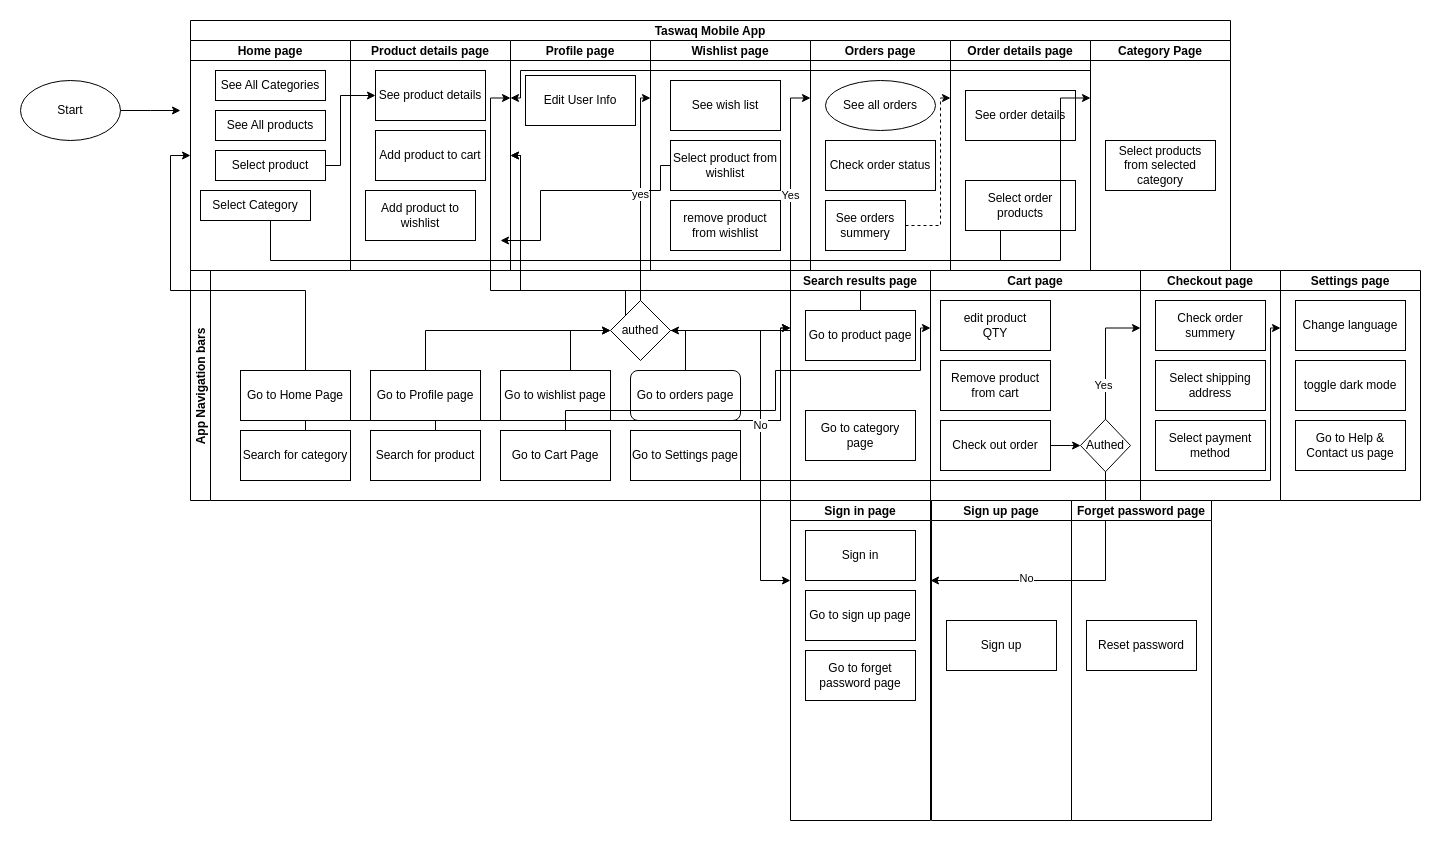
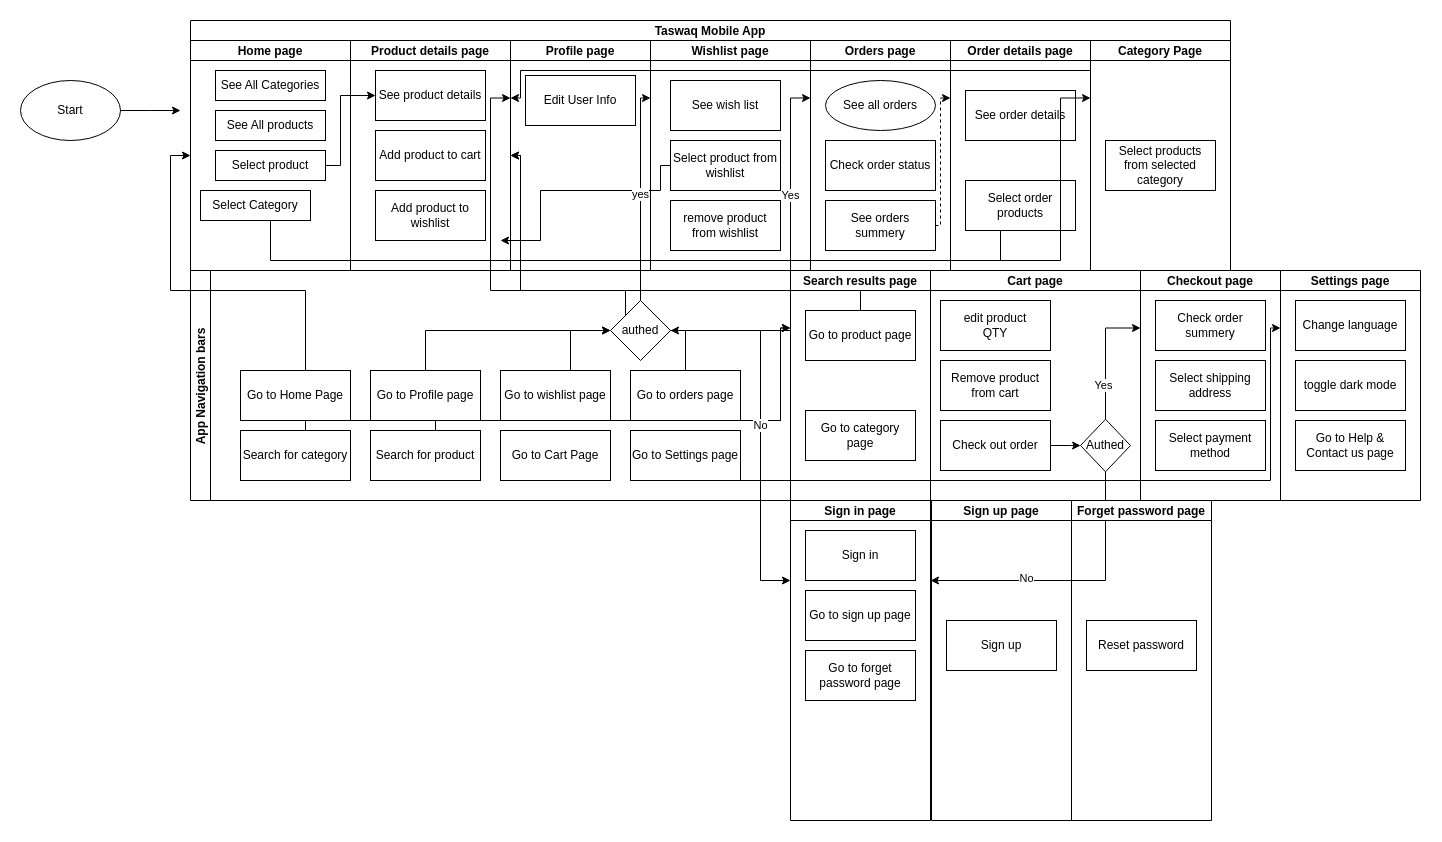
  <mxCell id="0" />
  <mxCell id="1" parent="0" />
  <mxCell id="2" value="Taswaq Mobile App" style="swimlane;childLayout=stackLayout;resizeParent=1;resizeParentMax=0;startSize=20;" vertex="1" parent="1"><mxGeometry x="190" y="20" width="1040" height="250" as="geometry" /></mxCell>
  <mxCell id="3" value="Home page" style="swimlane;startSize=20;" vertex="1" parent="2"><mxGeometry y="20" width="160" height="230" as="geometry" /></mxCell>
  <mxCell id="4" value="See All products" style="rounded=0;whiteSpace=wrap;html=1;" vertex="1" parent="3"><mxGeometry x="25" y="70" width="110" height="30" as="geometry" /></mxCell>
  <mxCell id="5" value="See All Categories" style="rounded=0;whiteSpace=wrap;html=1;" vertex="1" parent="3"><mxGeometry x="25" y="30" width="110" height="30" as="geometry" /></mxCell>
  <mxCell id="6" value="Select product" style="rounded=0;whiteSpace=wrap;html=1;" vertex="1" parent="3"><mxGeometry x="25" y="110" width="110" height="30" as="geometry" /></mxCell>
  <mxCell id="7" value="Select Category" style="rounded=0;whiteSpace=wrap;html=1;" vertex="1" parent="3"><mxGeometry x="10" y="150" width="110" height="30" as="geometry" /></mxCell>
  <mxCell id="8" value="Product details page" style="swimlane;startSize=20;" vertex="1" parent="2"><mxGeometry x="160" y="20" width="160" height="230" as="geometry" /></mxCell>
  <mxCell id="9" value="See product details" style="rounded=0;whiteSpace=wrap;html=1;" vertex="1" parent="8"><mxGeometry x="25" y="30" width="110" height="50" as="geometry" /></mxCell>
  <mxCell id="10" value="Add product to cart" style="rounded=0;whiteSpace=wrap;html=1;" vertex="1" parent="8"><mxGeometry x="25" y="90" width="110" height="50" as="geometry" /></mxCell>
- <mxCell id="11" value="Add product to wishlist" style="rounded=0;whiteSpace=wrap;html=1;" vertex="1" parent="8"><mxGeometry x="15" y="150" width="110" height="50" as="geometry" /></mxCell>
+ <mxCell id="11" value="Add product to wishlist" style="rounded=0;whiteSpace=wrap;html=1;" vertex="1" parent="8"><mxGeometry x="25" y="150" width="110" height="50" as="geometry" /></mxCell>
  <mxCell id="12" value="Profile page" style="swimlane;startSize=20;" vertex="1" parent="2"><mxGeometry x="320" y="20" width="140" height="230" as="geometry" /></mxCell>
  <mxCell id="13" value="Edit User Info" style="rounded=0;whiteSpace=wrap;html=1;" vertex="1" parent="12"><mxGeometry x="15" y="35" width="110" height="50" as="geometry" /></mxCell>
  <mxCell id="14" value="Wishlist page" style="swimlane;startSize=20;" vertex="1" parent="2"><mxGeometry x="460" y="20" width="160" height="230" as="geometry" /></mxCell>
  <mxCell id="15" value="See wish list" style="rounded=0;whiteSpace=wrap;html=1;" vertex="1" parent="14"><mxGeometry x="20" y="40" width="110" height="50" as="geometry" /></mxCell>
  <mxCell id="16" value="Select product from wishlist" style="rounded=0;whiteSpace=wrap;html=1;" vertex="1" parent="14"><mxGeometry x="20" y="100" width="110" height="50" as="geometry" /></mxCell>
  <mxCell id="17" value="remove product from wishlist" style="rounded=0;whiteSpace=wrap;html=1;" vertex="1" parent="14"><mxGeometry x="20" y="160" width="110" height="50" as="geometry" /></mxCell>
  <mxCell id="18" value="Orders page" style="swimlane;startSize=20;" vertex="1" parent="2"><mxGeometry x="620" y="20" width="140" height="230" as="geometry" /></mxCell>
  <mxCell id="19" value="See all orders" style="ellipse;whiteSpace=wrap;html=1;" vertex="1" parent="18"><mxGeometry x="15" y="40" width="110" height="50" as="geometry" /></mxCell>
  <mxCell id="20" value="Check order status" style="rounded=0;whiteSpace=wrap;html=1;" vertex="1" parent="18"><mxGeometry x="15" y="100" width="110" height="50" as="geometry" /></mxCell>
- <mxCell id="21" value="See orders summery" style="rounded=0;whiteSpace=wrap;html=1;" vertex="1" parent="18"><mxGeometry x="15" y="160" width="80" height="50" as="geometry" /></mxCell>
+ <mxCell id="21" value="See orders summery" style="rounded=0;whiteSpace=wrap;html=1;" vertex="1" parent="18"><mxGeometry x="15" y="160" width="110" height="50" as="geometry" /></mxCell>
  <mxCell id="22" value="Order details page" style="swimlane;startSize=20;" vertex="1" parent="2"><mxGeometry x="760" y="20" width="140" height="230" as="geometry" /></mxCell>
  <mxCell id="23" value="See order details" style="rounded=0;whiteSpace=wrap;html=1;" vertex="1" parent="22"><mxGeometry x="15" y="50" width="110" height="50" as="geometry" /></mxCell>
  <mxCell id="24" value="Select order products" style="rounded=0;whiteSpace=wrap;html=1;" vertex="1" parent="22"><mxGeometry x="15" y="140" width="110" height="50" as="geometry" /></mxCell>
  <mxCell id="25" style="edgeStyle=orthogonalEdgeStyle;rounded=0;orthogonalLoop=1;jettySize=auto;html=1;entryX=0;entryY=0.5;entryDx=0;entryDy=0;exitX=1;exitY=0.5;exitDx=0;exitDy=0;" edge="1" parent="2" source="6" target="9"><mxGeometry relative="1" as="geometry"><Array as="points"><mxPoint x="150" y="145" /><mxPoint x="150" y="75" /></Array></mxGeometry></mxCell>
  <mxCell id="26" style="edgeStyle=orthogonalEdgeStyle;rounded=0;orthogonalLoop=1;jettySize=auto;html=1;exitX=0;exitY=0.5;exitDx=0;exitDy=0;" edge="1" parent="2" source="16"><mxGeometry relative="1" as="geometry"><mxPoint x="310" y="220" as="targetPoint" /><Array as="points"><mxPoint x="470" y="145" /><mxPoint x="470" y="170" /><mxPoint x="350" y="170" /><mxPoint x="350" y="220" /></Array></mxGeometry></mxCell>
  <mxCell id="27" style="edgeStyle=orthogonalEdgeStyle;rounded=0;orthogonalLoop=1;jettySize=auto;html=1;entryX=0;entryY=0.5;entryDx=0;entryDy=0;" edge="1" parent="2" source="24" target="12"><mxGeometry relative="1" as="geometry"><Array as="points"><mxPoint x="810" y="240" /><mxPoint x="330" y="240" /><mxPoint x="330" y="135" /></Array></mxGeometry></mxCell>
  <mxCell id="28" style="edgeStyle=orthogonalEdgeStyle;rounded=0;orthogonalLoop=1;jettySize=auto;html=1;entryX=0;entryY=0.25;entryDx=0;entryDy=0;dashed=1;" edge="1" parent="2" source="21" target="22"><mxGeometry relative="1" as="geometry"><Array as="points"><mxPoint x="750" y="205" /><mxPoint x="750" y="78" /></Array></mxGeometry></mxCell>
  <mxCell id="29" style="edgeStyle=orthogonalEdgeStyle;rounded=0;orthogonalLoop=1;jettySize=auto;html=1;entryX=0;entryY=0.25;entryDx=0;entryDy=0;" edge="1" parent="2" source="30" target="12"><mxGeometry relative="1" as="geometry"><Array as="points"><mxPoint x="330" y="50" /><mxPoint x="330" y="78" /></Array></mxGeometry></mxCell>
  <mxCell id="30" value="Category Page" style="swimlane;startSize=20;" vertex="1" parent="2"><mxGeometry x="900" y="20" width="140" height="230" as="geometry" /></mxCell>
  <mxCell id="31" value="Select products from selected category" style="rounded=0;whiteSpace=wrap;html=1;" vertex="1" parent="30"><mxGeometry x="15" y="100" width="110" height="50" as="geometry" /></mxCell>
  <mxCell id="32" style="edgeStyle=orthogonalEdgeStyle;rounded=0;orthogonalLoop=1;jettySize=auto;html=1;entryX=0;entryY=0.25;entryDx=0;entryDy=0;" edge="1" parent="2" source="7" target="30"><mxGeometry relative="1" as="geometry"><Array as="points"><mxPoint x="80" y="240" /><mxPoint x="870" y="240" /><mxPoint x="870" y="78" /></Array></mxGeometry></mxCell>
  <mxCell id="33" style="edgeStyle=orthogonalEdgeStyle;rounded=0;orthogonalLoop=1;jettySize=auto;html=1;" edge="1" parent="1" source="34"><mxGeometry relative="1" as="geometry"><mxPoint x="180" y="110" as="targetPoint" /></mxGeometry></mxCell>
  <mxCell id="34" value="Start" style="ellipse;whiteSpace=wrap;html=1;" vertex="1" parent="1"><mxGeometry x="20" y="80" width="100" height="60" as="geometry" /></mxCell>
  <mxCell id="35" value="App Navigation bars" style="swimlane;startSize=20;horizontal=0;" vertex="1" parent="1"><mxGeometry x="190" y="270" width="600" height="230" as="geometry" /></mxCell>
  <mxCell id="36" value="Go to Cart Page" style="rounded=0;whiteSpace=wrap;html=1;" vertex="1" parent="35"><mxGeometry x="310" y="160" width="110" height="50" as="geometry" /></mxCell>
  <mxCell id="37" style="edgeStyle=orthogonalEdgeStyle;rounded=0;orthogonalLoop=1;jettySize=auto;html=1;entryX=0;entryY=0.5;entryDx=0;entryDy=0;" edge="1" parent="35" source="38" target="46"><mxGeometry relative="1" as="geometry"><Array as="points"><mxPoint x="235" y="60" /></Array></mxGeometry></mxCell>
  <mxCell id="38" value="Go to Profile page" style="rounded=0;whiteSpace=wrap;html=1;" vertex="1" parent="35"><mxGeometry x="180" y="100" width="110" height="50" as="geometry" /></mxCell>
  <mxCell id="39" value="Search for product" style="rounded=0;whiteSpace=wrap;html=1;" vertex="1" parent="35"><mxGeometry x="180" y="160" width="110" height="50" as="geometry" /></mxCell>
  <mxCell id="40" value="Search for category" style="rounded=0;whiteSpace=wrap;html=1;" vertex="1" parent="35"><mxGeometry x="50" y="160" width="110" height="50" as="geometry" /></mxCell>
  <mxCell id="41" value="Go to Home Page" style="rounded=0;whiteSpace=wrap;html=1;" vertex="1" parent="35"><mxGeometry x="50" y="100" width="110" height="50" as="geometry" /></mxCell>
  <mxCell id="42" value="Go to wishlist page" style="rounded=0;whiteSpace=wrap;html=1;" vertex="1" parent="35"><mxGeometry x="310" y="100" width="110" height="50" as="geometry" /></mxCell>
  <mxCell id="43" value="Go to Settings page" style="rounded=0;whiteSpace=wrap;html=1;" vertex="1" parent="35"><mxGeometry x="440" y="160" width="110" height="50" as="geometry" /></mxCell>
  <mxCell id="44" style="edgeStyle=orthogonalEdgeStyle;rounded=0;orthogonalLoop=1;jettySize=auto;html=1;entryX=1;entryY=0.5;entryDx=0;entryDy=0;" edge="1" parent="35" source="45" target="46"><mxGeometry relative="1" as="geometry"><Array as="points"><mxPoint x="495" y="60" /></Array></mxGeometry></mxCell>
- <mxCell id="45" value="Go to orders page" style="whiteSpace=wrap;html=1;rounded=1;" vertex="1" parent="35"><mxGeometry x="440" y="100" width="110" height="50" as="geometry" /></mxCell>
+ <mxCell id="45" value="Go to orders page" style="rounded=0;whiteSpace=wrap;html=1;" vertex="1" parent="35"><mxGeometry x="440" y="100" width="110" height="50" as="geometry" /></mxCell>
  <mxCell id="46" value="authed" style="rhombus;whiteSpace=wrap;html=1;" vertex="1" parent="35"><mxGeometry x="420" y="30" width="60" height="60" as="geometry" /></mxCell>
  <mxCell id="47" style="edgeStyle=orthogonalEdgeStyle;rounded=0;orthogonalLoop=1;jettySize=auto;html=1;" edge="1" parent="35" source="42"><mxGeometry relative="1" as="geometry"><mxPoint x="420" y="60" as="targetPoint" /><Array as="points"><mxPoint x="380" y="60" /></Array></mxGeometry></mxCell>
  <mxCell id="48" style="edgeStyle=orthogonalEdgeStyle;rounded=0;orthogonalLoop=1;jettySize=auto;html=1;entryX=0;entryY=0.5;entryDx=0;entryDy=0;" edge="1" parent="1" source="41" target="3"><mxGeometry relative="1" as="geometry"><Array as="points"><mxPoint x="305" y="290" /><mxPoint x="170" y="290" /><mxPoint x="170" y="155" /></Array></mxGeometry></mxCell>
  <mxCell id="49" value="Search results page" style="swimlane;startSize=20;" vertex="1" parent="1"><mxGeometry x="790" y="270" width="140" height="230" as="geometry" /></mxCell>
  <mxCell id="50" value="Go to product page" style="rounded=0;whiteSpace=wrap;html=1;" vertex="1" parent="49"><mxGeometry x="15" y="40" width="110" height="50" as="geometry" /></mxCell>
  <mxCell id="51" value="Go to category page" style="rounded=0;whiteSpace=wrap;html=1;" vertex="1" parent="49"><mxGeometry x="15" y="140" width="110" height="50" as="geometry" /></mxCell>
  <mxCell id="52" style="edgeStyle=orthogonalEdgeStyle;rounded=0;orthogonalLoop=1;jettySize=auto;html=1;entryX=0;entryY=0.25;entryDx=0;entryDy=0;" edge="1" parent="1" source="40" target="49"><mxGeometry relative="1" as="geometry"><Array as="points"><mxPoint x="305" y="420" /><mxPoint x="780" y="420" /><mxPoint x="780" y="328" /></Array></mxGeometry></mxCell>
  <mxCell id="53" style="edgeStyle=orthogonalEdgeStyle;rounded=0;orthogonalLoop=1;jettySize=auto;html=1;entryX=0;entryY=0.25;entryDx=0;entryDy=0;" edge="1" parent="1" source="39" target="49"><mxGeometry relative="1" as="geometry"><Array as="points"><mxPoint x="435" y="420" /><mxPoint x="780" y="420" /><mxPoint x="780" y="328" /></Array></mxGeometry></mxCell>
  <mxCell id="54" style="edgeStyle=orthogonalEdgeStyle;rounded=0;orthogonalLoop=1;jettySize=auto;html=1;entryX=0;entryY=0.5;entryDx=0;entryDy=0;" edge="1" parent="1" source="50" target="12"><mxGeometry relative="1" as="geometry"><Array as="points"><mxPoint x="860" y="290" /><mxPoint x="520" y="290" /><mxPoint x="520" y="155" /></Array></mxGeometry></mxCell>
  <mxCell id="55" value="Cart page" style="swimlane;startSize=20;" vertex="1" parent="1"><mxGeometry x="930" y="270" width="210" height="230" as="geometry" /></mxCell>
  <mxCell id="56" value="edit product&lt;br&gt;QTY" style="rounded=0;whiteSpace=wrap;html=1;" vertex="1" parent="55"><mxGeometry x="10" y="30" width="110" height="50" as="geometry" /></mxCell>
  <mxCell id="57" value="Remove product from cart" style="rounded=0;whiteSpace=wrap;html=1;" vertex="1" parent="55"><mxGeometry x="10" y="90" width="110" height="50" as="geometry" /></mxCell>
  <mxCell id="58" value="Check out order" style="rounded=0;whiteSpace=wrap;html=1;" vertex="1" parent="55"><mxGeometry x="10" y="150" width="110" height="50" as="geometry" /></mxCell>
  <mxCell id="59" value="Authed" style="rhombus;whiteSpace=wrap;html=1;rounded=0;" vertex="1" parent="55"><mxGeometry x="150" y="148.75" width="50" height="52.5" as="geometry" /></mxCell>
  <mxCell id="60" value="" style="edgeStyle=orthogonalEdgeStyle;rounded=0;orthogonalLoop=1;jettySize=auto;html=1;" edge="1" parent="55" source="58" target="59"><mxGeometry relative="1" as="geometry" /></mxCell>
- <mxCell id="61" style="edgeStyle=orthogonalEdgeStyle;rounded=0;orthogonalLoop=1;jettySize=auto;html=1;entryX=0;entryY=0.25;entryDx=0;entryDy=0;" edge="1" parent="1" source="36" target="55"><mxGeometry relative="1" as="geometry"><Array as="points"><mxPoint x="565" y="410" /><mxPoint x="775" y="410" /><mxPoint x="775" y="370" /><mxPoint x="920" y="370" /><mxPoint x="920" y="328" /></Array></mxGeometry></mxCell>
  <mxCell id="62" value="Checkout page" style="swimlane;startSize=20;" vertex="1" parent="1"><mxGeometry x="1140" y="270" width="140" height="230" as="geometry" /></mxCell>
  <mxCell id="63" value="Check order summery" style="rounded=0;whiteSpace=wrap;html=1;" vertex="1" parent="62"><mxGeometry x="15" y="30" width="110" height="50" as="geometry" /></mxCell>
  <mxCell id="64" value="Select shipping address" style="rounded=0;whiteSpace=wrap;html=1;" vertex="1" parent="62"><mxGeometry x="15" y="90" width="110" height="50" as="geometry" /></mxCell>
  <mxCell id="65" value="Select payment method" style="rounded=0;whiteSpace=wrap;html=1;" vertex="1" parent="62"><mxGeometry x="15" y="150" width="110" height="50" as="geometry" /></mxCell>
  <mxCell id="66" value="Settings page" style="swimlane;startSize=20;" vertex="1" parent="1"><mxGeometry x="1280" y="270" width="140" height="230" as="geometry" /></mxCell>
  <mxCell id="67" value="Change language" style="rounded=0;whiteSpace=wrap;html=1;" vertex="1" parent="66"><mxGeometry x="15" y="30" width="110" height="50" as="geometry" /></mxCell>
  <mxCell id="68" value="toggle dark mode" style="rounded=0;whiteSpace=wrap;html=1;" vertex="1" parent="66"><mxGeometry x="15" y="90" width="110" height="50" as="geometry" /></mxCell>
  <mxCell id="69" value="Go to Help &amp;amp; Contact us page" style="rounded=0;whiteSpace=wrap;html=1;" vertex="1" parent="66"><mxGeometry x="15" y="150" width="110" height="50" as="geometry" /></mxCell>
  <mxCell id="70" style="edgeStyle=orthogonalEdgeStyle;rounded=0;orthogonalLoop=1;jettySize=auto;html=1;entryX=0;entryY=0.25;entryDx=0;entryDy=0;" edge="1" parent="1" source="43" target="66"><mxGeometry relative="1" as="geometry"><Array as="points"><mxPoint x="1270" y="480" /><mxPoint x="1270" y="328" /></Array></mxGeometry></mxCell>
  <mxCell id="71" value="yes" style="edgeStyle=orthogonalEdgeStyle;rounded=0;orthogonalLoop=1;jettySize=auto;html=1;entryX=0;entryY=0.25;entryDx=0;entryDy=0;" edge="1" parent="1" source="46" target="14"><mxGeometry relative="1" as="geometry"><Array as="points"><mxPoint x="640" y="98" /></Array></mxGeometry></mxCell>
  <mxCell id="72" value="Sign in page" style="swimlane;startSize=20;" vertex="1" parent="1"><mxGeometry x="790" y="500" width="140" height="320" as="geometry" /></mxCell>
  <mxCell id="73" value="Sign in" style="rounded=0;whiteSpace=wrap;html=1;" vertex="1" parent="72"><mxGeometry x="15" y="30" width="110" height="50" as="geometry" /></mxCell>
  <mxCell id="74" value="Go to forget password page" style="rounded=0;whiteSpace=wrap;html=1;" vertex="1" parent="72"><mxGeometry x="15" y="150" width="110" height="50" as="geometry" /></mxCell>
  <mxCell id="75" value="Go to sign up page" style="rounded=0;whiteSpace=wrap;html=1;" vertex="1" parent="72"><mxGeometry x="15" y="90" width="110" height="50" as="geometry" /></mxCell>
  <mxCell id="76" value="No" style="edgeStyle=orthogonalEdgeStyle;rounded=0;orthogonalLoop=1;jettySize=auto;html=1;entryX=0;entryY=0.25;entryDx=0;entryDy=0;exitX=1;exitY=0.5;exitDx=0;exitDy=0;" edge="1" parent="1" source="46" target="72"><mxGeometry relative="1" as="geometry"><Array as="points"><mxPoint x="760" y="330" /><mxPoint x="760" y="580" /></Array></mxGeometry></mxCell>
  <mxCell id="77" style="edgeStyle=orthogonalEdgeStyle;rounded=0;orthogonalLoop=1;jettySize=auto;html=1;entryX=0;entryY=0.25;entryDx=0;entryDy=0;" edge="1" parent="1" source="46" target="18"><mxGeometry relative="1" as="geometry"><Array as="points"><mxPoint x="790" y="330" /><mxPoint x="790" y="98" /></Array></mxGeometry></mxCell>
  <mxCell id="78" value="Yes" style="edgeLabel;html=1;align=center;verticalAlign=middle;resizable=0;points=[];" vertex="1" connectable="0" parent="77"><mxGeometry x="0.373" y="1" relative="1" as="geometry"><mxPoint as="offset" /></mxGeometry></mxCell>
  <mxCell id="79" style="edgeStyle=orthogonalEdgeStyle;rounded=0;orthogonalLoop=1;jettySize=auto;html=1;exitX=0;exitY=0;exitDx=0;exitDy=0;entryX=0;entryY=0.25;entryDx=0;entryDy=0;" edge="1" parent="1" source="46" target="12"><mxGeometry relative="1" as="geometry"><Array as="points"><mxPoint x="625" y="290" /><mxPoint x="490" y="290" /><mxPoint x="490" y="98" /></Array></mxGeometry></mxCell>
  <mxCell id="80" style="edgeStyle=orthogonalEdgeStyle;rounded=0;orthogonalLoop=1;jettySize=auto;html=1;entryX=0;entryY=0.25;entryDx=0;entryDy=0;" edge="1" parent="1" source="59" target="62"><mxGeometry relative="1" as="geometry"><Array as="points"><mxPoint x="1105" y="328" /></Array></mxGeometry></mxCell>
  <mxCell id="81" value="Yes" style="edgeLabel;html=1;align=center;verticalAlign=middle;resizable=0;points=[];" vertex="1" connectable="0" parent="80"><mxGeometry x="-0.464" y="3" relative="1" as="geometry"><mxPoint as="offset" /></mxGeometry></mxCell>
  <mxCell id="82" style="edgeStyle=orthogonalEdgeStyle;rounded=0;orthogonalLoop=1;jettySize=auto;html=1;entryX=1;entryY=0.25;entryDx=0;entryDy=0;" edge="1" parent="1" source="59" target="72"><mxGeometry relative="1" as="geometry"><Array as="points"><mxPoint x="1105" y="580" /></Array></mxGeometry></mxCell>
  <mxCell id="83" value="No" style="edgeLabel;html=1;align=center;verticalAlign=middle;resizable=0;points=[];" vertex="1" connectable="0" parent="82"><mxGeometry x="0.328" y="-3" relative="1" as="geometry"><mxPoint as="offset" /></mxGeometry></mxCell>
  <mxCell id="84" value="Sign up page" style="swimlane;startSize=20;" vertex="1" parent="1"><mxGeometry x="931" y="500" width="140" height="320" as="geometry" /></mxCell>
  <mxCell id="85" value="Sign up" style="rounded=0;whiteSpace=wrap;html=1;" vertex="1" parent="84"><mxGeometry x="15" y="120" width="110" height="50" as="geometry" /></mxCell>
  <mxCell id="86" value="Forget password page" style="swimlane;startSize=20;" vertex="1" parent="1"><mxGeometry x="1071" y="500" width="140" height="320" as="geometry" /></mxCell>
  <mxCell id="87" value="Reset password" style="rounded=0;whiteSpace=wrap;html=1;" vertex="1" parent="86"><mxGeometry x="15" y="120" width="110" height="50" as="geometry" /></mxCell>
